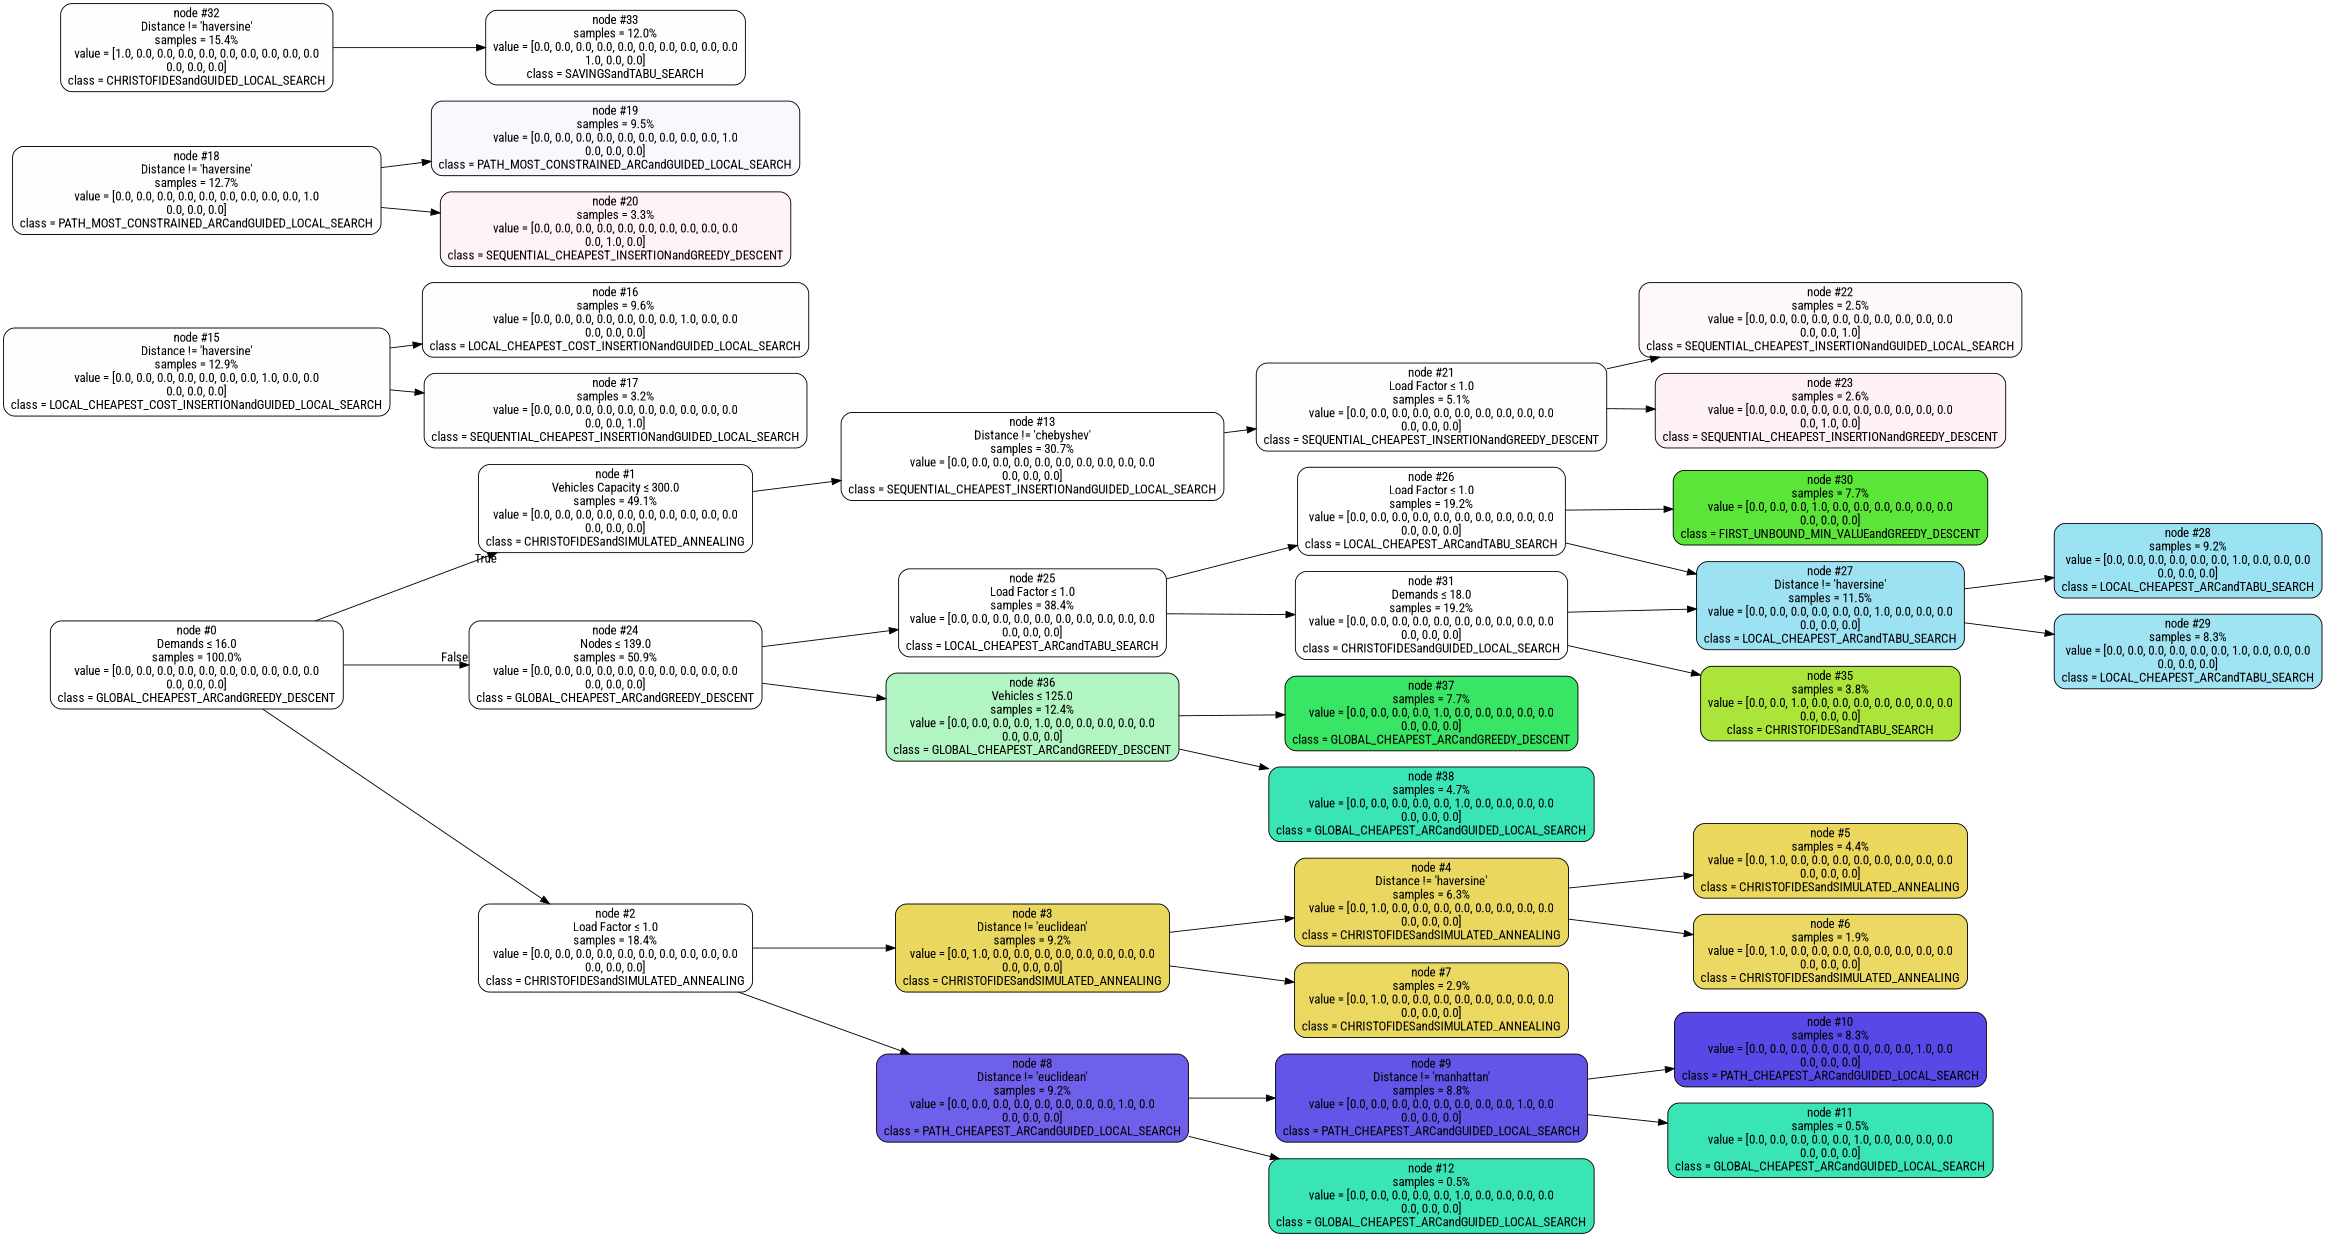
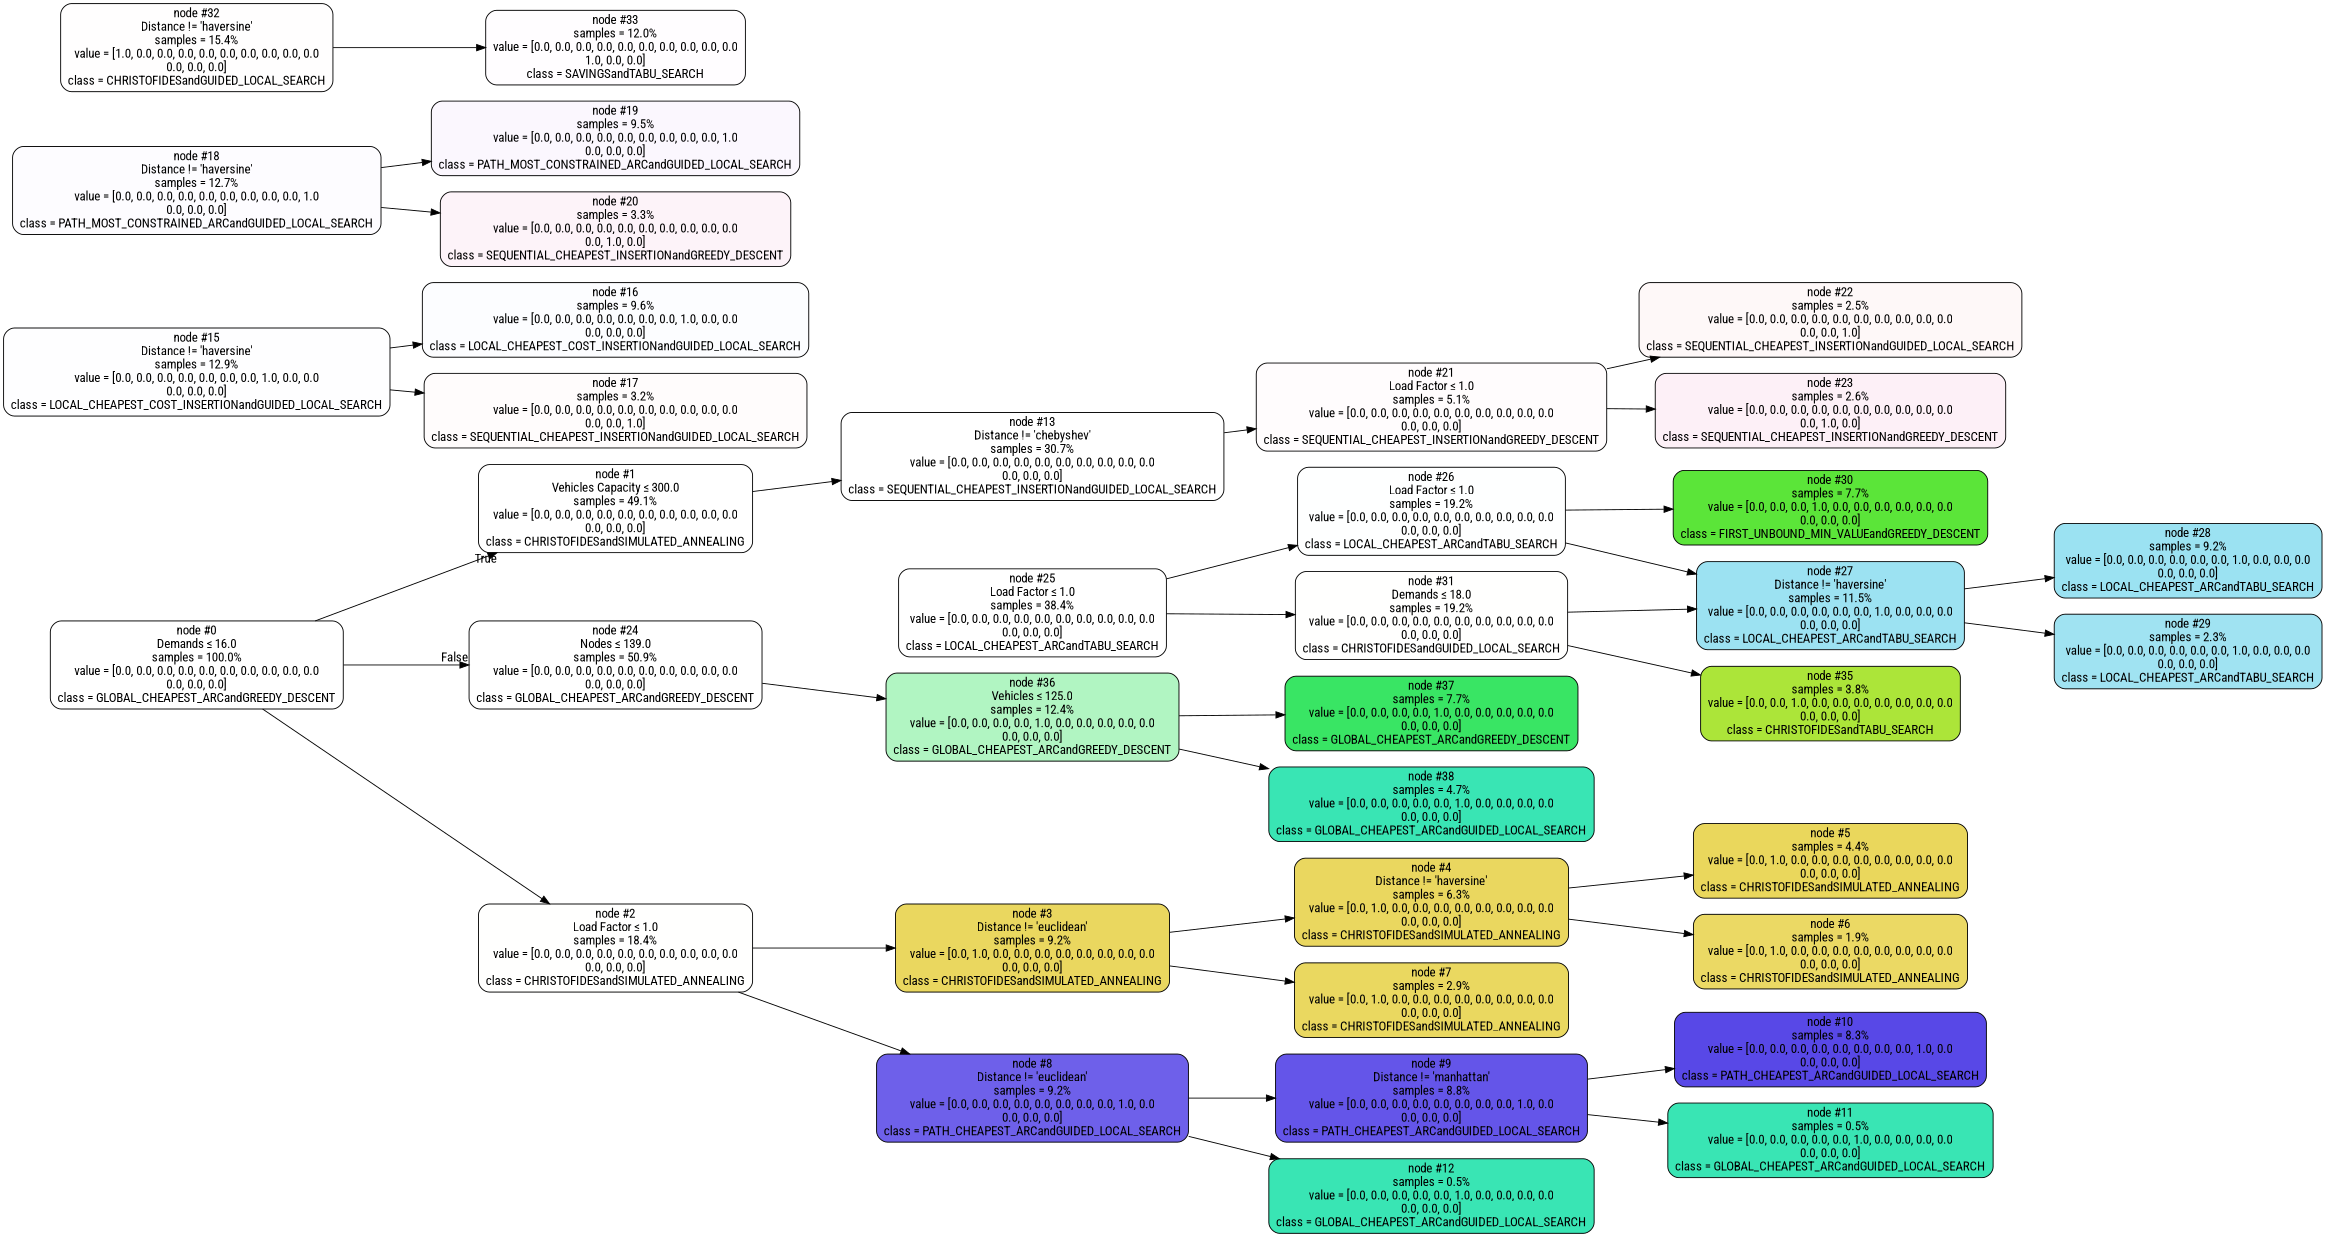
  digraph {
    fontname="Roboto Condensed"
    rankdir=LR
    node [color=black fillcolor="#ffffff" fontname="Roboto Condensed" shape=box style="filled, rounded"]
    edge [fontname="Roboto Condensed"]
    n1 [label=<node #0<br/>Demands ≤ 16.0<br/>samples = 100.0%<br/>value = [0.0, 0.0, 0.0, 0.0, 0.0, 0.0, 0.0, 0.0, 0.0, 0.0<br/>0.0, 0.0, 0.0]<br/>class = GLOBAL_CHEAPEST_ARCandGREEDY_DESCENT>]
    n2 [label=<node #1<br/>Vehicles Capacity ≤ 300.0<br/>samples = 49.1%<br/>value = [0.0, 0.0, 0.0, 0.0, 0.0, 0.0, 0.0, 0.0, 0.0, 0.0<br/>0.0, 0.0, 0.0]<br/>class = CHRISTOFIDESandSIMULATED_ANNEALING>]
    n3 [label=<node #24<br/>Nodes ≤ 139.0<br/>samples = 50.9%<br/>value = [0.0, 0.0, 0.0, 0.0, 0.0, 0.0, 0.0, 0.0, 0.0, 0.0<br/>0.0, 0.0, 0.0]<br/>class = GLOBAL_CHEAPEST_ARCandGREEDY_DESCENT>]
    n4 [fillcolor="#fffffe" label=<node #2<br/>Load Factor ≤ 1.0<br/>samples = 18.4%<br/>value = [0.0, 0.0, 0.0, 0.0, 0.0, 0.0, 0.0, 0.0, 0.0, 0.0<br/>0.0, 0.0, 0.0]<br/>class = CHRISTOFIDESandSIMULATED_ANNEALING>]
    n5 [label=<node #13<br/>Distance != 'chebyshev'<br/>samples = 30.7%<br/>value = [0.0, 0.0, 0.0, 0.0, 0.0, 0.0, 0.0, 0.0, 0.0, 0.0<br/>0.0, 0.0, 0.0]<br/>class = SEQUENTIAL_CHEAPEST_INSERTIONandGUIDED_LOCAL_SEARCH>]
    n6 [label=<node #25<br/>Load Factor ≤ 1.0<br/>samples = 38.4%<br/>value = [0.0, 0.0, 0.0, 0.0, 0.0, 0.0, 0.0, 0.0, 0.0, 0.0<br/>0.0, 0.0, 0.0]<br/>class = LOCAL_CHEAPEST_ARCandTABU_SEARCH>]
    n7 [fillcolor="#b1f5c2" label=<node #36<br/>Vehicles ≤ 125.0<br/>samples = 12.4%<br/>value = [0.0, 0.0, 0.0, 0.0, 1.0, 0.0, 0.0, 0.0, 0.0, 0.0<br/>0.0, 0.0, 0.0]<br/>class = GLOBAL_CHEAPEST_ARCandGREEDY_DESCENT>]
    n8 [fillcolor="#ead75f" label=<node #3<br/>Distance != 'euclidean'<br/>samples = 9.2%<br/>value = [0.0, 1.0, 0.0, 0.0, 0.0, 0.0, 0.0, 0.0, 0.0, 0.0<br/>0.0, 0.0, 0.0]<br/>class = CHRISTOFIDESandSIMULATED_ANNEALING>]
    n9 [fillcolor="#6e60ea" label=<node #8<br/>Distance != 'euclidean'<br/>samples = 9.2%<br/>value = [0.0, 0.0, 0.0, 0.0, 0.0, 0.0, 0.0, 0.0, 1.0, 0.0<br/>0.0, 0.0, 0.0]<br/>class = PATH_CHEAPEST_ARCandGUIDED_LOCAL_SEARCH>]
    n10 [fillcolor="#fffcfd" label=<node #21<br/>Load Factor ≤ 1.0<br/>samples = 5.1%<br/>value = [0.0, 0.0, 0.0, 0.0, 0.0, 0.0, 0.0, 0.0, 0.0, 0.0<br/>0.0, 0.0, 0.0]<br/>class = SEQUENTIAL_CHEAPEST_INSERTIONandGREEDY_DESCENT>]
    n11 [fillcolor="#ead75f" label=<node #4<br/>Distance != 'haversine'<br/>samples = 6.3%<br/>value = [0.0, 1.0, 0.0, 0.0, 0.0, 0.0, 0.0, 0.0, 0.0, 0.0<br/>0.0, 0.0, 0.0]<br/>class = CHRISTOFIDESandSIMULATED_ANNEALING>]
    n12 [fillcolor="#ead860" label=<node #7<br/>samples = 2.9%<br/>value = [0.0, 1.0, 0.0, 0.0, 0.0, 0.0, 0.0, 0.0, 0.0, 0.0<br/>0.0, 0.0, 0.0]<br/>class = CHRISTOFIDESandSIMULATED_ANNEALING>]
    n13 [fillcolor="#6455e9" label=<node #9<br/>Distance != 'manhattan'<br/>samples = 8.8%<br/>value = [0.0, 0.0, 0.0, 0.0, 0.0, 0.0, 0.0, 0.0, 1.0, 0.0<br/>0.0, 0.0, 0.0]<br/>class = PATH_CHEAPEST_ARCandGUIDED_LOCAL_SEARCH>]
    n14 [fillcolor="#39e5b4" label=<node #12<br/>samples = 0.5%<br/>value = [0.0, 0.0, 0.0, 0.0, 0.0, 1.0, 0.0, 0.0, 0.0, 0.0<br/>0.0, 0.0, 0.0]<br/>class = GLOBAL_CHEAPEST_ARCandGUIDED_LOCAL_SEARCH>]
    n15 [fillcolor="#ead75c" label=<node #5<br/>samples = 4.4%<br/>value = [0.0, 1.0, 0.0, 0.0, 0.0, 0.0, 0.0, 0.0, 0.0, 0.0<br/>0.0, 0.0, 0.0]<br/>class = CHRISTOFIDESandSIMULATED_ANNEALING>]
    n16 [fillcolor="#ebd964" label=<node #6<br/>samples = 1.9%<br/>value = [0.0, 1.0, 0.0, 0.0, 0.0, 0.0, 0.0, 0.0, 0.0, 0.0<br/>0.0, 0.0, 0.0]<br/>class = CHRISTOFIDESandSIMULATED_ANNEALING>]
    n17 [fillcolor="#5848e7" label=<node #10<br/>samples = 8.3%<br/>value = [0.0, 0.0, 0.0, 0.0, 0.0, 0.0, 0.0, 0.0, 1.0, 0.0<br/>0.0, 0.0, 0.0]<br/>class = PATH_CHEAPEST_ARCandGUIDED_LOCAL_SEARCH>]
    n18 [fillcolor="#39e5b4" label=<node #11<br/>samples = 0.5%<br/>value = [0.0, 0.0, 0.0, 0.0, 0.0, 1.0, 0.0, 0.0, 0.0, 0.0<br/>0.0, 0.0, 0.0]<br/>class = GLOBAL_CHEAPEST_ARCandGUIDED_LOCAL_SEARCH>]
    n19 [fillcolor="#fef8f8" label=<node #22<br/>samples = 2.5%<br/>value = [0.0, 0.0, 0.0, 0.0, 0.0, 0.0, 0.0, 0.0, 0.0, 0.0<br/>0.0, 0.0, 1.0]<br/>class = SEQUENTIAL_CHEAPEST_INSERTIONandGUIDED_LOCAL_SEARCH>]
    n20 [fillcolor="#fdf0f7" label=<node #23<br/>samples = 2.6%<br/>value = [0.0, 0.0, 0.0, 0.0, 0.0, 0.0, 0.0, 0.0, 0.0, 0.0<br/>0.0, 1.0, 0.0]<br/>class = SEQUENTIAL_CHEAPEST_INSERTIONandGREEDY_DESCENT>]
    n21 [fillcolor="#fefeff" label=<node #15<br/>Distance != 'haversine'<br/>samples = 12.9%<br/>value = [0.0, 0.0, 0.0, 0.0, 0.0, 0.0, 0.0, 1.0, 0.0, 0.0<br/>0.0, 0.0, 0.0]<br/>class = LOCAL_CHEAPEST_COST_INSERTIONandGUIDED_LOCAL_SEARCH>]
    n22 [fillcolor="#fcfdff" label=<node #16<br/>samples = 9.6%<br/>value = [0.0, 0.0, 0.0, 0.0, 0.0, 0.0, 0.0, 1.0, 0.0, 0.0<br/>0.0, 0.0, 0.0]<br/>class = LOCAL_CHEAPEST_COST_INSERTIONandGUIDED_LOCAL_SEARCH>]
    n23 [fillcolor="#fffcfc" label=<node #17<br/>samples = 3.2%<br/>value = [0.0, 0.0, 0.0, 0.0, 0.0, 0.0, 0.0, 0.0, 0.0, 0.0<br/>0.0, 0.0, 1.0]<br/>class = SEQUENTIAL_CHEAPEST_INSERTIONandGUIDED_LOCAL_SEARCH>]
    n24 [fillcolor="#fdfcff" label=<node #18<br/>Distance != 'haversine'<br/>samples = 12.7%<br/>value = [0.0, 0.0, 0.0, 0.0, 0.0, 0.0, 0.0, 0.0, 0.0, 1.0<br/>0.0, 0.0, 0.0]<br/>class = PATH_MOST_CONSTRAINED_ARCandGUIDED_LOCAL_SEARCH>]
    n25 [fillcolor="#fbf7fe" label=<node #19<br/>samples = 9.5%<br/>value = [0.0, 0.0, 0.0, 0.0, 0.0, 0.0, 0.0, 0.0, 0.0, 1.0<br/>0.0, 0.0, 0.0]<br/>class = PATH_MOST_CONSTRAINED_ARCandGUIDED_LOCAL_SEARCH>]
    n26 [fillcolor="#fdf3f9" label=<node #20<br/>samples = 3.3%<br/>value = [0.0, 0.0, 0.0, 0.0, 0.0, 0.0, 0.0, 0.0, 0.0, 0.0<br/>0.0, 1.0, 0.0]<br/>class = SEQUENTIAL_CHEAPEST_INSERTIONandGREEDY_DESCENT>]
    n27 [fillcolor="#feffff" label=<node #26<br/>Load Factor ≤ 1.0<br/>samples = 19.2%<br/>value = [0.0, 0.0, 0.0, 0.0, 0.0, 0.0, 0.0, 0.0, 0.0, 0.0<br/>0.0, 0.0, 0.0]<br/>class = LOCAL_CHEAPEST_ARCandTABU_SEARCH>]
    n28 [fillcolor="#fffffe" label=<node #31<br/>Demands ≤ 18.0<br/>samples = 19.2%<br/>value = [0.0, 0.0, 0.0, 0.0, 0.0, 0.0, 0.0, 0.0, 0.0, 0.0<br/>0.0, 0.0, 0.0]<br/>class = CHRISTOFIDESandGUIDED_LOCAL_SEARCH>]
    n29 [fillcolor="#39e564" label=<node #37<br/>samples = 7.7%<br/>value = [0.0, 0.0, 0.0, 0.0, 1.0, 0.0, 0.0, 0.0, 0.0, 0.0<br/>0.0, 0.0, 0.0]<br/>class = GLOBAL_CHEAPEST_ARCandGREEDY_DESCENT>]
    n30 [fillcolor="#39e5b4" label=<node #38<br/>samples = 4.7%<br/>value = [0.0, 0.0, 0.0, 0.0, 0.0, 1.0, 0.0, 0.0, 0.0, 0.0<br/>0.0, 0.0, 0.0]<br/>class = GLOBAL_CHEAPEST_ARCandGUIDED_LOCAL_SEARCH>]
    n31 [fillcolor="#9ce2f2" label=<node #27<br/>Distance != 'haversine'<br/>samples = 11.5%<br/>value = [0.0, 0.0, 0.0, 0.0, 0.0, 0.0, 1.0, 0.0, 0.0, 0.0<br/>0.0, 0.0, 0.0]<br/>class = LOCAL_CHEAPEST_ARCandTABU_SEARCH>]
    n32 [fillcolor="#5be539" label=<node #30<br/>samples = 7.7%<br/>value = [0.0, 0.0, 0.0, 1.0, 0.0, 0.0, 0.0, 0.0, 0.0, 0.0<br/>0.0, 0.0, 0.0]<br/>class = FIRST_UNBOUND_MIN_VALUEandGREEDY_DESCENT>]
    n33 [fillcolor="#ace539" label=<node #35<br/>samples = 3.8%<br/>value = [0.0, 0.0, 1.0, 0.0, 0.0, 0.0, 0.0, 0.0, 0.0, 0.0<br/>0.0, 0.0, 0.0]<br/>class = CHRISTOFIDESandTABU_SEARCH>]
    n34 [fillcolor="#9be2f2" label=<node #28<br/>samples = 9.2%<br/>value = [0.0, 0.0, 0.0, 0.0, 0.0, 0.0, 1.0, 0.0, 0.0, 0.0<br/>0.0, 0.0, 0.0]<br/>class = LOCAL_CHEAPEST_ARCandTABU_SEARCH>]
-   n35 [fillcolor="#a0e3f2" label=<node #29<br/>samples = 8.3%<br/>value = [0.0, 0.0, 0.0, 0.0, 0.0, 0.0, 1.0, 0.0, 0.0, 0.0<br/>0.0, 0.0, 0.0]<br/>class = LOCAL_CHEAPEST_ARCandTABU_SEARCH>]
+   n35 [fillcolor="#a0e3f2" label=<node #29<br/>samples = 2.3%<br/>value = [0.0, 0.0, 0.0, 0.0, 0.0, 0.0, 1.0, 0.0, 0.0, 0.0<br/>0.0, 0.0, 0.0]<br/>class = LOCAL_CHEAPEST_ARCandTABU_SEARCH>]
    n36 [fillcolor="#fffefe" label=<node #32<br/>Distance != 'haversine'<br/>samples = 15.4%<br/>value = [1.0, 0.0, 0.0, 0.0, 0.0, 0.0, 0.0, 0.0, 0.0, 0.0<br/>0.0, 0.0, 0.0]<br/>class = CHRISTOFIDESandGUIDED_LOCAL_SEARCH>]
    n37 [fillcolor="#fffdff" label=<node #33<br/>samples = 12.0%<br/>value = [0.0, 0.0, 0.0, 0.0, 0.0, 0.0, 0.0, 0.0, 0.0, 0.0<br/>1.0, 0.0, 0.0]<br/>class = SAVINGSandTABU_SEARCH>]
    n1 -> n2 [headlabel=True labelangle=45 labeldistance=2.5]
    n1 -> n3 [headlabel=False labelangle=-45 labeldistance=2.5]
    n1 -> n4
    n2 -> n5
-   n3 -> n6
    n3 -> n7
    n4 -> n8
    n4 -> n9
    n5 -> n10
    n6 -> n27
    n6 -> n28
    n7 -> n29
    n7 -> n30
    n8 -> n11
    n8 -> n12
    n9 -> n13
    n9 -> n14
    n10 -> n19
    n10 -> n20
    n11 -> n15
    n11 -> n16
    n13 -> n17
    n13 -> n18
    n21 -> n22
    n21 -> n23
    n24 -> n25
    n24 -> n26
    n27 -> n31
    n27 -> n32
    n28 -> n31
    n28 -> n33
    n31 -> n34
    n31 -> n35
    n36 -> n37
  }
